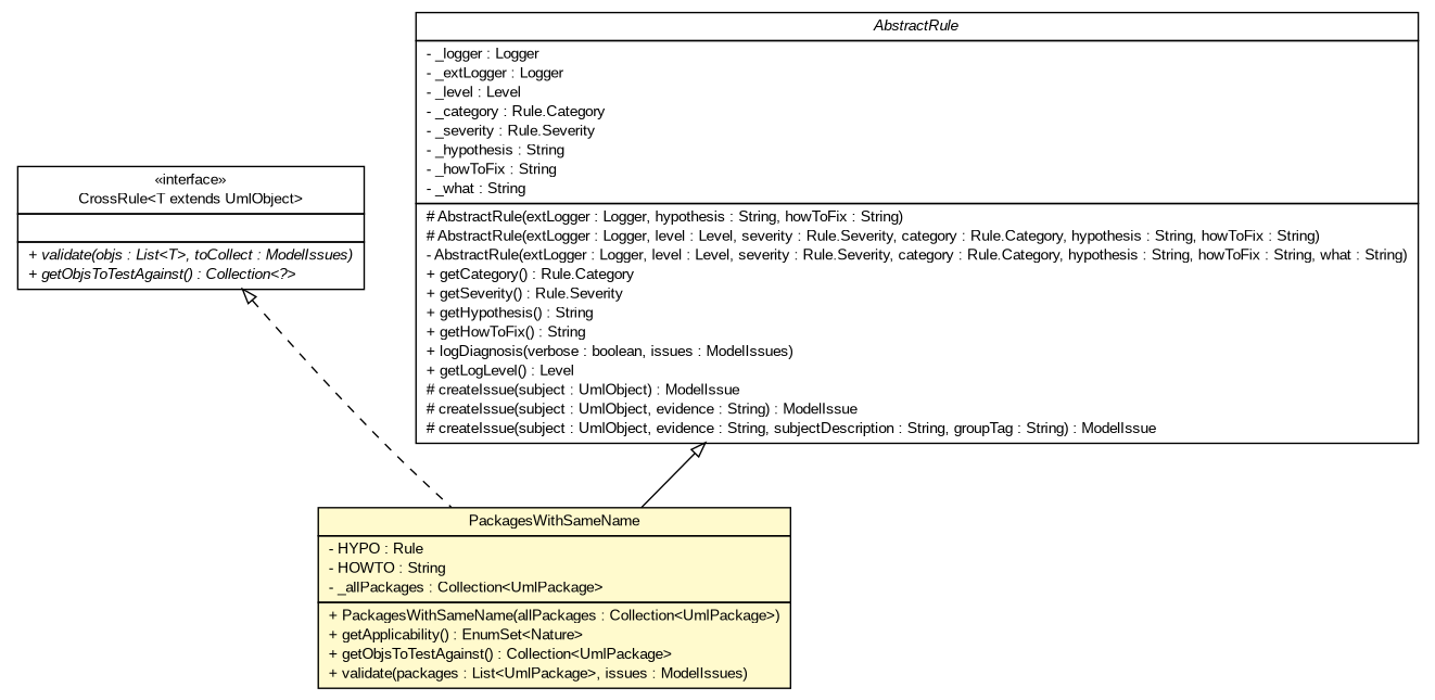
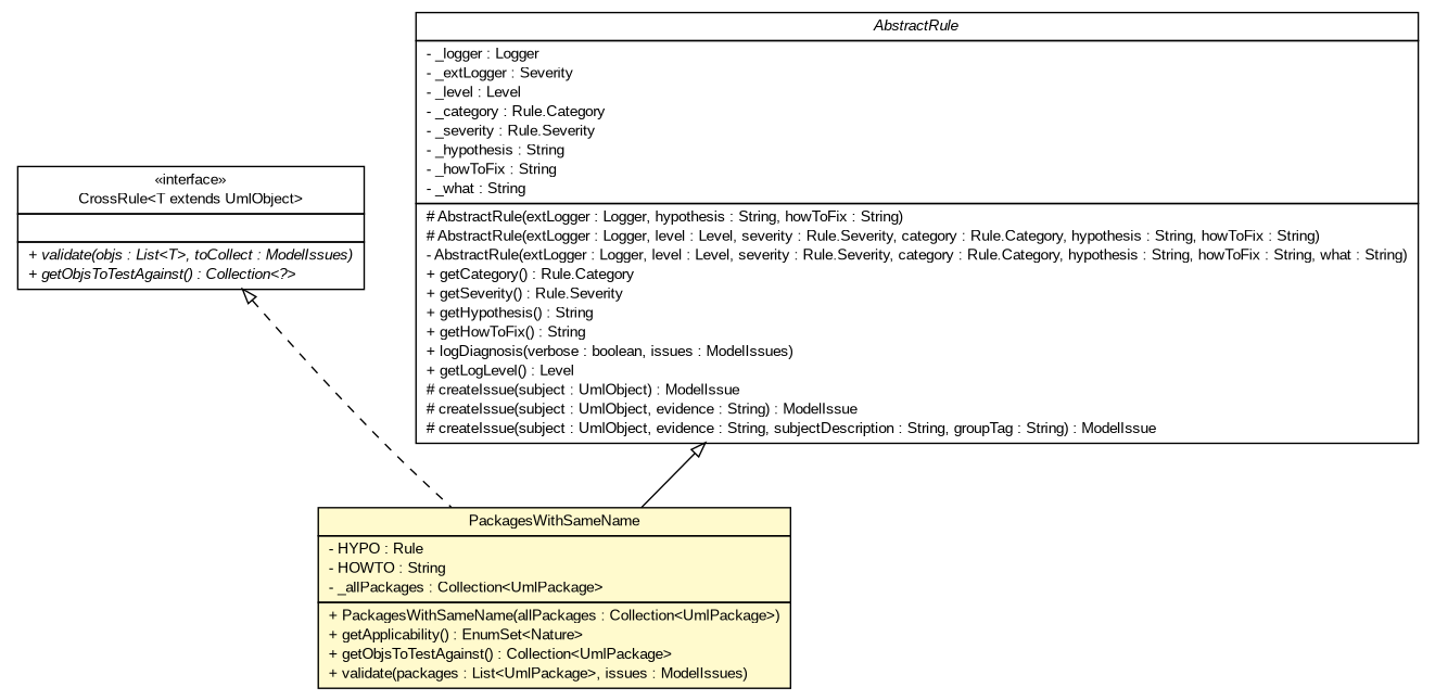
  digraph {
    nodesep=0.25
    ranksep=0.5
    node [fontcolor=black fontname=arial fontsize=10.0 shape=plaintext]
    edge [arrowtail=empty dir=back fontname=arial fontsize=10 headport=p labelfontname=arial labelfontsize=10 tailport=p]
    n1 [label=<<table title="org.tanjakostic.jcleancim.validation.PackageValidator.PackagesWithSameName" border="0" cellborder="1" cellspacing="0" cellpadding="2" port="p" bgcolor="lemonChiffon" href="./PackageValidator.PackagesWithSameName.html"> 		<tr><td><table border="0" cellspacing="0" cellpadding="1"> <tr><td align="center" balign="center"> PackagesWithSameName </td></tr> 		</table></td></tr> 		<tr><td><table border="0" cellspacing="0" cellpadding="1"> <tr><td align="left" balign="left"> - HYPO : Rule </td></tr> <tr><td align="left" balign="left"> - HOWTO : String </td></tr> <tr><td align="left" balign="left"> - _allPackages : Collection&lt;UmlPackage&gt; </td></tr> 		</table></td></tr> 		<tr><td><table border="0" cellspacing="0" cellpadding="1"> <tr><td align="left" balign="left"> + PackagesWithSameName(allPackages : Collection&lt;UmlPackage&gt;) </td></tr> <tr><td align="left" balign="left"> + getApplicability() : EnumSet&lt;Nature&gt; </td></tr> <tr><td align="left" balign="left"> + getObjsToTestAgainst() : Collection&lt;UmlPackage&gt; </td></tr> <tr><td align="left" balign="left"> + validate(packages : List&lt;UmlPackage&gt;, issues : ModelIssues) </td></tr> 		</table></td></tr> 		</table>>]
    n2 [label=<<table title="org.tanjakostic.jcleancim.validation.CrossRule" border="0" cellborder="1" cellspacing="0" cellpadding="2" port="p" href="./CrossRule.html"> 		<tr><td><table border="0" cellspacing="0" cellpadding="1"> <tr><td align="center" balign="center"> &#171;interface&#187; </td></tr> <tr><td align="center" balign="center"> CrossRule&lt;T extends UmlObject&gt; </td></tr> 		</table></td></tr> 		<tr><td><table border="0" cellspacing="0" cellpadding="1"> <tr><td align="left" balign="left">  </td></tr> 		</table></td></tr> 		<tr><td><table border="0" cellspacing="0" cellpadding="1"> <tr><td align="left" balign="left"><font face="Arial Italic" point-size="10.0"> + validate(objs : List&lt;T&gt;, toCollect : ModelIssues) </font></td></tr> <tr><td align="left" balign="left"><font face="Arial Italic" point-size="10.0"> + getObjsToTestAgainst() : Collection&lt;?&gt; </font></td></tr> 		</table></td></tr> 		</table>>]
-   n3 [label=<<table title="org.tanjakostic.jcleancim.validation.AbstractRule" border="0" cellborder="1" cellspacing="0" cellpadding="2" port="p" href="./AbstractRule.html"> 		<tr><td><table border="0" cellspacing="0" cellpadding="1"> <tr><td align="center" balign="center"><font face="Arial Italic"> AbstractRule </font></td></tr> 		</table></td></tr> 		<tr><td><table border="0" cellspacing="0" cellpadding="1"> <tr><td align="left" balign="left"> - _logger : Logger </td></tr> <tr><td align="left" balign="left"> - _extLogger : Logger </td></tr> <tr><td align="left" balign="left"> - _level : Level </td></tr> <tr><td align="left" balign="left"> - _category : Rule.Category </td></tr> <tr><td align="left" balign="left"> - _severity : Rule.Severity </td></tr> <tr><td align="left" balign="left"> - _hypothesis : String </td></tr> <tr><td align="left" balign="left"> - _howToFix : String </td></tr> <tr><td align="left" balign="left"> - _what : String </td></tr> 		</table></td></tr> 		<tr><td><table border="0" cellspacing="0" cellpadding="1"> <tr><td align="left" balign="left"> # AbstractRule(extLogger : Logger, hypothesis : String, howToFix : String) </td></tr> <tr><td align="left" balign="left"> # AbstractRule(extLogger : Logger, level : Level, severity : Rule.Severity, category : Rule.Category, hypothesis : String, howToFix : String) </td></tr> <tr><td align="left" balign="left"> - AbstractRule(extLogger : Logger, level : Level, severity : Rule.Severity, category : Rule.Category, hypothesis : String, howToFix : String, what : String) </td></tr> <tr><td align="left" balign="left"> + getCategory() : Rule.Category </td></tr> <tr><td align="left" balign="left"> + getSeverity() : Rule.Severity </td></tr> <tr><td align="left" balign="left"> + getHypothesis() : String </td></tr> <tr><td align="left" balign="left"> + getHowToFix() : String </td></tr> <tr><td align="left" balign="left"> + logDiagnosis(verbose : boolean, issues : ModelIssues) </td></tr> <tr><td align="left" balign="left"> + getLogLevel() : Level </td></tr> <tr><td align="left" balign="left"> # createIssue(subject : UmlObject) : ModelIssue </td></tr> <tr><td align="left" balign="left"> # createIssue(subject : UmlObject, evidence : String) : ModelIssue </td></tr> <tr><td align="left" balign="left"> # createIssue(subject : UmlObject, evidence : String, subjectDescription : String, groupTag : String) : ModelIssue </td></tr> 		</table></td></tr> 		</table>>]
+   n3 [label=<<table title="org.tanjakostic.jcleancim.validation.AbstractRule" border="0" cellborder="1" cellspacing="0" cellpadding="2" port="p" href="./AbstractRule.html"> 		<tr><td><table border="0" cellspacing="0" cellpadding="1"> <tr><td align="center" balign="center"><font face="Arial Italic"> AbstractRule </font></td></tr> 		</table></td></tr> 		<tr><td><table border="0" cellspacing="0" cellpadding="1"> <tr><td align="left" balign="left"> - _logger : Logger </td></tr> <tr><td align="left" balign="left"> - _extLogger : Severity </td></tr> <tr><td align="left" balign="left"> - _level : Level </td></tr> <tr><td align="left" balign="left"> - _category : Rule.Category </td></tr> <tr><td align="left" balign="left"> - _severity : Rule.Severity </td></tr> <tr><td align="left" balign="left"> - _hypothesis : String </td></tr> <tr><td align="left" balign="left"> - _howToFix : String </td></tr> <tr><td align="left" balign="left"> - _what : String </td></tr> 		</table></td></tr> 		<tr><td><table border="0" cellspacing="0" cellpadding="1"> <tr><td align="left" balign="left"> # AbstractRule(extLogger : Logger, hypothesis : String, howToFix : String) </td></tr> <tr><td align="left" balign="left"> # AbstractRule(extLogger : Logger, level : Level, severity : Rule.Severity, category : Rule.Category, hypothesis : String, howToFix : String) </td></tr> <tr><td align="left" balign="left"> - AbstractRule(extLogger : Logger, level : Level, severity : Rule.Severity, category : Rule.Category, hypothesis : String, howToFix : String, what : String) </td></tr> <tr><td align="left" balign="left"> + getCategory() : Rule.Category </td></tr> <tr><td align="left" balign="left"> + getSeverity() : Rule.Severity </td></tr> <tr><td align="left" balign="left"> + getHypothesis() : String </td></tr> <tr><td align="left" balign="left"> + getHowToFix() : String </td></tr> <tr><td align="left" balign="left"> + logDiagnosis(verbose : boolean, issues : ModelIssues) </td></tr> <tr><td align="left" balign="left"> + getLogLevel() : Level </td></tr> <tr><td align="left" balign="left"> # createIssue(subject : UmlObject) : ModelIssue </td></tr> <tr><td align="left" balign="left"> # createIssue(subject : UmlObject, evidence : String) : ModelIssue </td></tr> <tr><td align="left" balign="left"> # createIssue(subject : UmlObject, evidence : String, subjectDescription : String, groupTag : String) : ModelIssue </td></tr> 		</table></td></tr> 		</table>>]
    n2 -> n1 [style=dashed]
    n3 -> n1
  }
